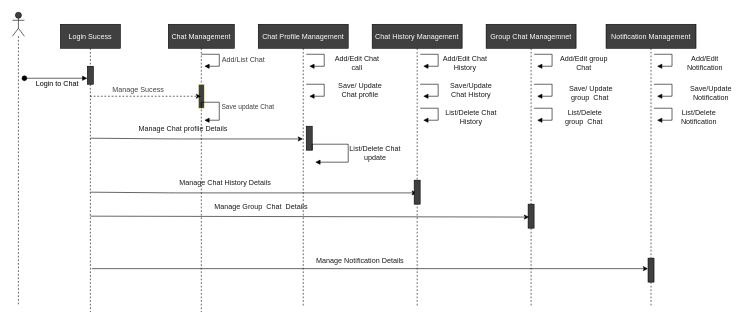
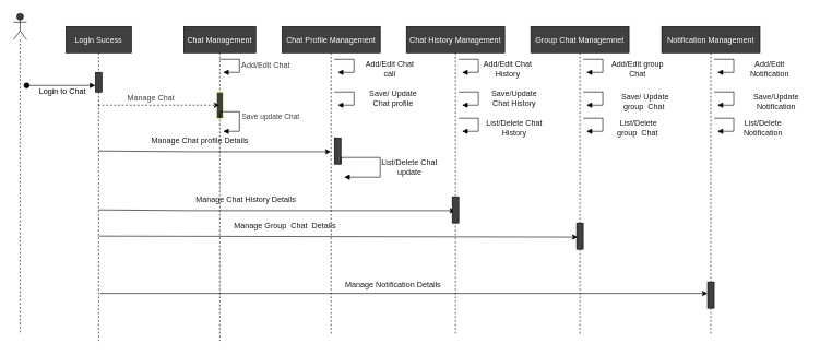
  <mxCell id="0" />
  <mxCell id="1" parent="0" />
  <mxCell id="2" value="Login Sucess" style="shape=umlLifeline;perimeter=lifelinePerimeter;container=1;collapsible=0;recursiveResize=0;rounded=0;shadow=0;strokeWidth=1;fillColor=#404040;fontColor=#FFFFFF;" parent="1" vertex="1"><mxGeometry x="100" y="40" width="100" height="480" as="geometry" /></mxCell>
  <mxCell id="3" value="" style="points=[];perimeter=orthogonalPerimeter;rounded=0;shadow=0;strokeWidth=1;fillColor=#404040;" parent="2" vertex="1"><mxGeometry x="45" y="70" width="10" height="30" as="geometry" /></mxCell>
  <mxCell id="4" value="" style="verticalAlign=bottom;startArrow=oval;endArrow=block;startSize=8;shadow=0;strokeWidth=1;" parent="2" target="3" edge="1"><mxGeometry relative="1" as="geometry"><mxPoint x="-60" y="90" as="sourcePoint" /></mxGeometry></mxCell>
  <mxCell id="5" value="Chat Management" style="shape=umlLifeline;perimeter=lifelinePerimeter;container=1;collapsible=0;recursiveResize=0;rounded=0;shadow=0;strokeWidth=1;fillColor=#404040;fontColor=#FFFFFF;" parent="1" vertex="1"><mxGeometry x="280" y="40" width="110" height="480" as="geometry" /></mxCell>
  <mxCell id="6" value="" style="html=1;points=[];perimeter=orthogonalPerimeter;strokeColor=#FFFF99;fillColor=#404040;gradientColor=none;fontColor=#FFFFFF;" vertex="1" parent="5"><mxGeometry x="50" y="100" width="10" height="40" as="geometry" /></mxCell>
  <mxCell id="7" value="" style="edgeStyle=orthogonalEdgeStyle;html=1;align=left;spacingLeft=2;endArrow=block;rounded=0;entryX=1;entryY=0;fontColor=#404040;" edge="1" parent="5"><mxGeometry relative="1" as="geometry"><mxPoint x="55" y="50" as="sourcePoint" /><Array as="points"><mxPoint x="85" y="50" /></Array><mxPoint x="60" y="70" as="targetPoint" /></mxGeometry></mxCell>
  <mxCell id="8" value="Login to Chat" style="text;html=1;align=center;verticalAlign=middle;whiteSpace=wrap;rounded=0;" vertex="1" parent="1"><mxGeometry x="50" y="130" width="90" height="20" as="geometry" /></mxCell>
- <mxCell id="9" value="Add/List Chat" style="text;html=1;strokeColor=none;fillColor=none;align=center;verticalAlign=middle;whiteSpace=wrap;rounded=0;fontColor=#404040;" vertex="1" parent="1"><mxGeometry x="358" y="90" width="95" height="20" as="geometry" /></mxCell>
+ <mxCell id="9" value="Add/Edit Chat" style="text;html=1;strokeColor=none;fillColor=none;align=center;verticalAlign=middle;whiteSpace=wrap;rounded=0;fontColor=#404040;" vertex="1" parent="1"><mxGeometry x="358" y="90" width="95" height="20" as="geometry" /></mxCell>
  <mxCell id="10" value="" style="endArrow=classic;html=1;fontColor=#404040;dashed=1;" edge="1" parent="1" source="2" target="5"><mxGeometry width="50" height="50" relative="1" as="geometry"><mxPoint x="180" y="170" as="sourcePoint" /><mxPoint x="230" y="120" as="targetPoint" /><Array as="points"><mxPoint x="290" y="160" /></Array></mxGeometry></mxCell>
- <mxCell id="11" value="Manage Sucess" style="text;html=1;strokeColor=none;fillColor=none;align=center;verticalAlign=middle;whiteSpace=wrap;rounded=0;fontColor=#404040;" vertex="1" parent="1"><mxGeometry x="170" y="140" width="120" height="20" as="geometry" /></mxCell>
+ <mxCell id="11" value="Manage Chat" style="text;html=1;strokeColor=none;fillColor=none;align=center;verticalAlign=middle;whiteSpace=wrap;rounded=0;fontColor=#404040;" vertex="1" parent="1"><mxGeometry x="170" y="140" width="120" height="20" as="geometry" /></mxCell>
  <mxCell id="12" value="" style="shape=umlLifeline;participant=umlActor;perimeter=lifelinePerimeter;whiteSpace=wrap;html=1;container=1;collapsible=0;recursiveResize=0;verticalAlign=top;spacingTop=36;outlineConnect=0;fillColor=#404040;gradientColor=none;fontColor=#404040;" vertex="1" parent="1"><mxGeometry x="20" y="20" width="20" height="490" as="geometry" /></mxCell>
  <mxCell id="13" value="Save update Chat&lt;br&gt;" style="edgeStyle=orthogonalEdgeStyle;html=1;align=left;spacingLeft=2;endArrow=block;rounded=0;entryX=1;entryY=0;fontColor=#404040;" edge="1" parent="1"><mxGeometry relative="1" as="geometry"><mxPoint x="335" y="180" as="sourcePoint" /><Array as="points"><mxPoint x="335" y="170" /><mxPoint x="365" y="170" /><mxPoint x="365" y="200" /></Array><mxPoint x="340" y="200" as="targetPoint" /></mxGeometry></mxCell>
  <mxCell id="14" value="" style="endArrow=classic;html=1;fontColor=#404040;exitX=0.497;exitY=0.396;exitDx=0;exitDy=0;exitPerimeter=0;" edge="1" parent="1" target="16"><mxGeometry width="50" height="50" relative="1" as="geometry"><mxPoint x="150" y="230" as="sourcePoint" /><mxPoint x="334.8" y="231.2" as="targetPoint" /><Array as="points"><mxPoint x="290.3" y="231.2" /></Array></mxGeometry></mxCell>
  <mxCell id="15" value="" style="endArrow=classic;html=1;fontColor=#404040;exitX=0.497;exitY=0.396;exitDx=0;exitDy=0;exitPerimeter=0;" edge="1" parent="1" target="18"><mxGeometry width="50" height="50" relative="1" as="geometry"><mxPoint x="150" y="320" as="sourcePoint" /><mxPoint x="334.8" y="321.2" as="targetPoint" /><Array as="points"><mxPoint x="290.3" y="321.2" /></Array></mxGeometry></mxCell>
  <mxCell id="16" value="Chat Profile Management" style="shape=umlLifeline;perimeter=lifelinePerimeter;container=1;collapsible=0;recursiveResize=0;rounded=0;shadow=0;strokeWidth=1;fillColor=#404040;fontColor=#FFFFFF;" vertex="1" parent="1"><mxGeometry x="430" y="40" width="150" height="470" as="geometry" /></mxCell>
  <mxCell id="17" value="" style="html=1;points=[];perimeter=orthogonalPerimeter;strokeColor=#000000;fillColor=#404040;gradientColor=none;fontColor=#FFFFFF;align=center;" vertex="1" parent="16"><mxGeometry x="80" y="170" width="10" height="40" as="geometry" /></mxCell>
  <mxCell id="18" value="Chat History Management" style="shape=umlLifeline;perimeter=lifelinePerimeter;container=1;collapsible=0;recursiveResize=0;rounded=0;shadow=0;strokeWidth=1;fillColor=#404040;fontColor=#FFFFFF;" vertex="1" parent="1"><mxGeometry x="620" y="40" width="150" height="470" as="geometry" /></mxCell>
  <mxCell id="19" value="self call" style="edgeStyle=orthogonalEdgeStyle;html=1;align=left;spacingLeft=2;endArrow=block;rounded=0;entryX=1;entryY=0;fontColor=#FFFFFF;" edge="1" parent="18"><mxGeometry relative="1" as="geometry"><mxPoint x="80" y="50" as="sourcePoint" /><Array as="points"><mxPoint x="110" y="50" /></Array><mxPoint x="85" y="70" as="targetPoint" /></mxGeometry></mxCell>
  <mxCell id="20" value="" style="html=1;points=[];perimeter=orthogonalPerimeter;strokeColor=#000000;fillColor=#404040;gradientColor=none;fontColor=#FFFFFF;align=center;" vertex="1" parent="18"><mxGeometry x="70" y="260" width="10" height="40" as="geometry" /></mxCell>
  <mxCell id="21" value="Group Chat Managemnet" style="shape=umlLifeline;perimeter=lifelinePerimeter;container=1;collapsible=0;recursiveResize=0;rounded=0;shadow=0;strokeWidth=1;fillColor=#404040;fontColor=#FFFFFF;" vertex="1" parent="1"><mxGeometry x="810" y="40" width="150" height="470" as="geometry" /></mxCell>
  <mxCell id="22" value="Notification Management" style="shape=umlLifeline;perimeter=lifelinePerimeter;container=1;collapsible=0;recursiveResize=0;rounded=0;shadow=0;strokeWidth=1;fillColor=#404040;fontColor=#FFFFFF;" vertex="1" parent="1"><mxGeometry x="1010" y="40" width="150" height="470" as="geometry" /></mxCell>
  <mxCell id="23" value="self call" style="edgeStyle=orthogonalEdgeStyle;html=1;align=left;spacingLeft=2;endArrow=block;rounded=0;entryX=1;entryY=0;fontColor=#FFFFFF;" edge="1" parent="1"><mxGeometry relative="1" as="geometry"><mxPoint x="510" y="90" as="sourcePoint" /><Array as="points"><mxPoint x="540" y="90" /></Array><mxPoint x="515" y="110" as="targetPoint" /></mxGeometry></mxCell>
  <mxCell id="24" value="self call" style="edgeStyle=orthogonalEdgeStyle;html=1;align=left;spacingLeft=2;endArrow=block;rounded=0;entryX=1;entryY=0;fontColor=#FFFFFF;" edge="1" parent="1"><mxGeometry relative="1" as="geometry"><mxPoint x="890" y="90" as="sourcePoint" /><Array as="points"><mxPoint x="920" y="90" /></Array><mxPoint x="895" y="110" as="targetPoint" /></mxGeometry></mxCell>
  <mxCell id="25" value="self call" style="edgeStyle=orthogonalEdgeStyle;html=1;align=left;spacingLeft=2;endArrow=block;rounded=0;entryX=1;entryY=0;fontColor=#FFFFFF;" edge="1" parent="1"><mxGeometry relative="1" as="geometry"><mxPoint x="1090" y="90" as="sourcePoint" /><Array as="points"><mxPoint x="1120" y="90" /></Array><mxPoint x="1095" y="110" as="targetPoint" /></mxGeometry></mxCell>
  <mxCell id="26" value="self call" style="edgeStyle=orthogonalEdgeStyle;html=1;align=left;spacingLeft=2;endArrow=block;rounded=0;entryX=1;entryY=0;fontColor=#FFFFFF;" edge="1" parent="1"><mxGeometry relative="1" as="geometry"><mxPoint x="510" y="140" as="sourcePoint" /><Array as="points"><mxPoint x="540" y="140" /></Array><mxPoint x="515" y="160" as="targetPoint" /></mxGeometry></mxCell>
  <mxCell id="27" value="self call" style="edgeStyle=orthogonalEdgeStyle;html=1;align=left;spacingLeft=2;endArrow=block;rounded=0;entryX=1;entryY=0;fontColor=#FFFFFF;" edge="1" parent="1"><mxGeometry relative="1" as="geometry"><mxPoint x="700" y="180" as="sourcePoint" /><Array as="points"><mxPoint x="730" y="180" /></Array><mxPoint x="705" y="200" as="targetPoint" /></mxGeometry></mxCell>
  <mxCell id="28" value="self call" style="edgeStyle=orthogonalEdgeStyle;html=1;align=left;spacingLeft=2;endArrow=block;rounded=0;entryX=1;entryY=0;fontColor=#FFFFFF;" edge="1" parent="1"><mxGeometry relative="1" as="geometry"><mxPoint x="700" y="140" as="sourcePoint" /><Array as="points"><mxPoint x="730" y="140" /></Array><mxPoint x="705" y="160" as="targetPoint" /></mxGeometry></mxCell>
  <mxCell id="29" value="self call" style="edgeStyle=orthogonalEdgeStyle;html=1;align=left;spacingLeft=2;endArrow=block;rounded=0;entryX=1;entryY=0;fontColor=#FFFFFF;" edge="1" parent="1"><mxGeometry relative="1" as="geometry"><mxPoint x="890" y="180" as="sourcePoint" /><Array as="points"><mxPoint x="920" y="180" /></Array><mxPoint x="895" y="200" as="targetPoint" /></mxGeometry></mxCell>
  <mxCell id="30" value="self call" style="edgeStyle=orthogonalEdgeStyle;html=1;align=left;spacingLeft=2;endArrow=block;rounded=0;entryX=1;entryY=0;fontColor=#FFFFFF;" edge="1" parent="1"><mxGeometry relative="1" as="geometry"><mxPoint x="890" y="140" as="sourcePoint" /><Array as="points"><mxPoint x="920" y="140" /></Array><mxPoint x="895" y="160" as="targetPoint" /></mxGeometry></mxCell>
  <mxCell id="31" value="self call" style="edgeStyle=orthogonalEdgeStyle;html=1;align=left;spacingLeft=2;endArrow=block;rounded=0;entryX=1;entryY=0;fontColor=#FFFFFF;" edge="1" parent="1"><mxGeometry relative="1" as="geometry"><mxPoint x="1090" y="140" as="sourcePoint" /><Array as="points"><mxPoint x="1120" y="140" /></Array><mxPoint x="1095" y="160" as="targetPoint" /></mxGeometry></mxCell>
  <mxCell id="32" value="self call" style="edgeStyle=orthogonalEdgeStyle;html=1;align=left;spacingLeft=2;endArrow=block;rounded=0;entryX=1;entryY=0;fontColor=#FFFFFF;" edge="1" parent="1"><mxGeometry relative="1" as="geometry"><mxPoint x="1090" y="180" as="sourcePoint" /><Array as="points"><mxPoint x="1120" y="180" /></Array><mxPoint x="1095" y="200" as="targetPoint" /></mxGeometry></mxCell>
  <mxCell id="33" value="self call" style="edgeStyle=orthogonalEdgeStyle;html=1;align=left;spacingLeft=2;endArrow=block;rounded=0;fontColor=#FFFFFF;" edge="1" parent="1"><mxGeometry relative="1" as="geometry"><mxPoint x="520" y="250" as="sourcePoint" /><Array as="points"><mxPoint x="520" y="240" /><mxPoint x="580" y="240" /><mxPoint x="580" y="270" /></Array><mxPoint x="525" y="270" as="targetPoint" /></mxGeometry></mxCell>
  <mxCell id="34" value="" style="html=1;points=[];perimeter=orthogonalPerimeter;strokeColor=#000000;fillColor=#404040;gradientColor=none;fontColor=#FFFFFF;align=center;" vertex="1" parent="1"><mxGeometry x="880" y="340" width="10" height="40" as="geometry" /></mxCell>
  <mxCell id="35" value="" style="endArrow=classic;html=1;fontColor=#404040;exitX=0.497;exitY=0.396;exitDx=0;exitDy=0;exitPerimeter=0;entryX=0.167;entryY=0.538;entryDx=0;entryDy=0;entryPerimeter=0;" edge="1" parent="1" target="34"><mxGeometry width="50" height="50" relative="1" as="geometry"><mxPoint x="150" y="360" as="sourcePoint" /><mxPoint x="886.95" y="361.01" as="targetPoint" /><Array as="points" /></mxGeometry></mxCell>
  <mxCell id="36" value="" style="html=1;points=[];perimeter=orthogonalPerimeter;strokeColor=#000000;fillColor=#404040;gradientColor=none;fontColor=#FFFFFF;align=center;" vertex="1" parent="1"><mxGeometry x="1080" y="430" width="10" height="40" as="geometry" /></mxCell>
  <mxCell id="37" value="" style="endArrow=classic;html=1;fontColor=#404040;exitX=0.523;exitY=0.849;exitDx=0;exitDy=0;exitPerimeter=0;" edge="1" parent="1" source="2" target="36"><mxGeometry width="50" height="50" relative="1" as="geometry"><mxPoint x="152.3" y="447.52" as="sourcePoint" /><mxPoint x="1089.05" y="447.96" as="targetPoint" /><Array as="points" /></mxGeometry></mxCell>
  <mxCell id="38" value="Add/Edit Chat call" style="text;html=1;strokeColor=none;fillColor=none;align=center;verticalAlign=middle;whiteSpace=wrap;rounded=0;fontColor=#1A1A1A;" vertex="1" parent="1"><mxGeometry x="550" y="90" width="90" height="30" as="geometry" /></mxCell>
  <mxCell id="39" value="Save/ Update Chat profile" style="text;html=1;strokeColor=none;fillColor=none;align=center;verticalAlign=middle;whiteSpace=wrap;rounded=0;fontColor=#1A1A1A;" vertex="1" parent="1"><mxGeometry x="550" y="135" width="100" height="30" as="geometry" /></mxCell>
  <mxCell id="40" value="List/Delete Chat update" style="text;html=1;strokeColor=none;fillColor=none;align=center;verticalAlign=middle;whiteSpace=wrap;rounded=0;fontColor=#1A1A1A;" vertex="1" parent="1"><mxGeometry x="580" y="240" width="90" height="30" as="geometry" /></mxCell>
  <mxCell id="41" value="Manage Chat profile Details" style="text;html=1;strokeColor=none;fillColor=none;align=center;verticalAlign=middle;whiteSpace=wrap;rounded=0;fontColor=#1A1A1A;" vertex="1" parent="1"><mxGeometry x="200" y="200" width="210" height="30" as="geometry" /></mxCell>
  <mxCell id="42" value="Manage Chat History Details" style="text;html=1;strokeColor=none;fillColor=none;align=center;verticalAlign=middle;whiteSpace=wrap;rounded=0;fontColor=#1A1A1A;" vertex="1" parent="1"><mxGeometry x="270" y="290" width="210" height="30" as="geometry" /></mxCell>
  <mxCell id="43" value="Manage Group&amp;nbsp; Chat&amp;nbsp; Details" style="text;html=1;strokeColor=none;fillColor=none;align=center;verticalAlign=middle;whiteSpace=wrap;rounded=0;fontColor=#1A1A1A;" vertex="1" parent="1"><mxGeometry x="330" y="330" width="210" height="30" as="geometry" /></mxCell>
  <mxCell id="44" value="Manage Notification Details" style="text;html=1;strokeColor=none;fillColor=none;align=center;verticalAlign=middle;whiteSpace=wrap;rounded=0;fontColor=#1A1A1A;" vertex="1" parent="1"><mxGeometry x="495" y="420" width="210" height="30" as="geometry" /></mxCell>
  <mxCell id="45" value="Add/Edit Chat History" style="text;html=1;strokeColor=none;fillColor=none;align=center;verticalAlign=middle;whiteSpace=wrap;rounded=0;fontColor=#1A1A1A;" vertex="1" parent="1"><mxGeometry x="730" y="90" width="90" height="30" as="geometry" /></mxCell>
  <mxCell id="46" value="Save/Update Chat History" style="text;html=1;strokeColor=none;fillColor=none;align=center;verticalAlign=middle;whiteSpace=wrap;rounded=0;fontColor=#1A1A1A;" vertex="1" parent="1"><mxGeometry x="740" y="135" width="90" height="30" as="geometry" /></mxCell>
  <mxCell id="47" value="List/Delete Chat History" style="text;html=1;strokeColor=none;fillColor=none;align=center;verticalAlign=middle;whiteSpace=wrap;rounded=0;fontColor=#1A1A1A;" vertex="1" parent="1"><mxGeometry x="740" y="180" width="90" height="30" as="geometry" /></mxCell>
  <mxCell id="48" value="Add/Edit group&amp;nbsp; Chat&amp;nbsp;" style="text;html=1;strokeColor=none;fillColor=none;align=center;verticalAlign=middle;whiteSpace=wrap;rounded=0;fontColor=#1A1A1A;" vertex="1" parent="1"><mxGeometry x="930" y="90" width="90" height="30" as="geometry" /></mxCell>
  <mxCell id="49" value="Save/ Update group&amp;nbsp; Chat&amp;nbsp;" style="text;html=1;strokeColor=none;fillColor=none;align=center;verticalAlign=middle;whiteSpace=wrap;rounded=0;fontColor=#1A1A1A;" vertex="1" parent="1"><mxGeometry x="940" y="140" width="90" height="30" as="geometry" /></mxCell>
  <mxCell id="50" value="List/Delete group&amp;nbsp; Chat&amp;nbsp;" style="text;html=1;strokeColor=none;fillColor=none;align=center;verticalAlign=middle;whiteSpace=wrap;rounded=0;fontColor=#1A1A1A;" vertex="1" parent="1"><mxGeometry x="930" y="180" width="90" height="30" as="geometry" /></mxCell>
  <mxCell id="51" value="Add/Edit Notification" style="text;html=1;strokeColor=none;fillColor=none;align=center;verticalAlign=middle;whiteSpace=wrap;rounded=0;fontColor=#1A1A1A;" vertex="1" parent="1"><mxGeometry x="1130" y="90" width="90" height="30" as="geometry" /></mxCell>
  <mxCell id="52" value="Save/Update Notification" style="text;html=1;strokeColor=none;fillColor=none;align=center;verticalAlign=middle;whiteSpace=wrap;rounded=0;fontColor=#1A1A1A;" vertex="1" parent="1"><mxGeometry x="1140" y="140" width="90" height="30" as="geometry" /></mxCell>
  <mxCell id="53" value="List/Delete Notification" style="text;html=1;strokeColor=none;fillColor=none;align=center;verticalAlign=middle;whiteSpace=wrap;rounded=0;fontColor=#1A1A1A;" vertex="1" parent="1"><mxGeometry x="1120" y="180" width="90" height="30" as="geometry" /></mxCell>
